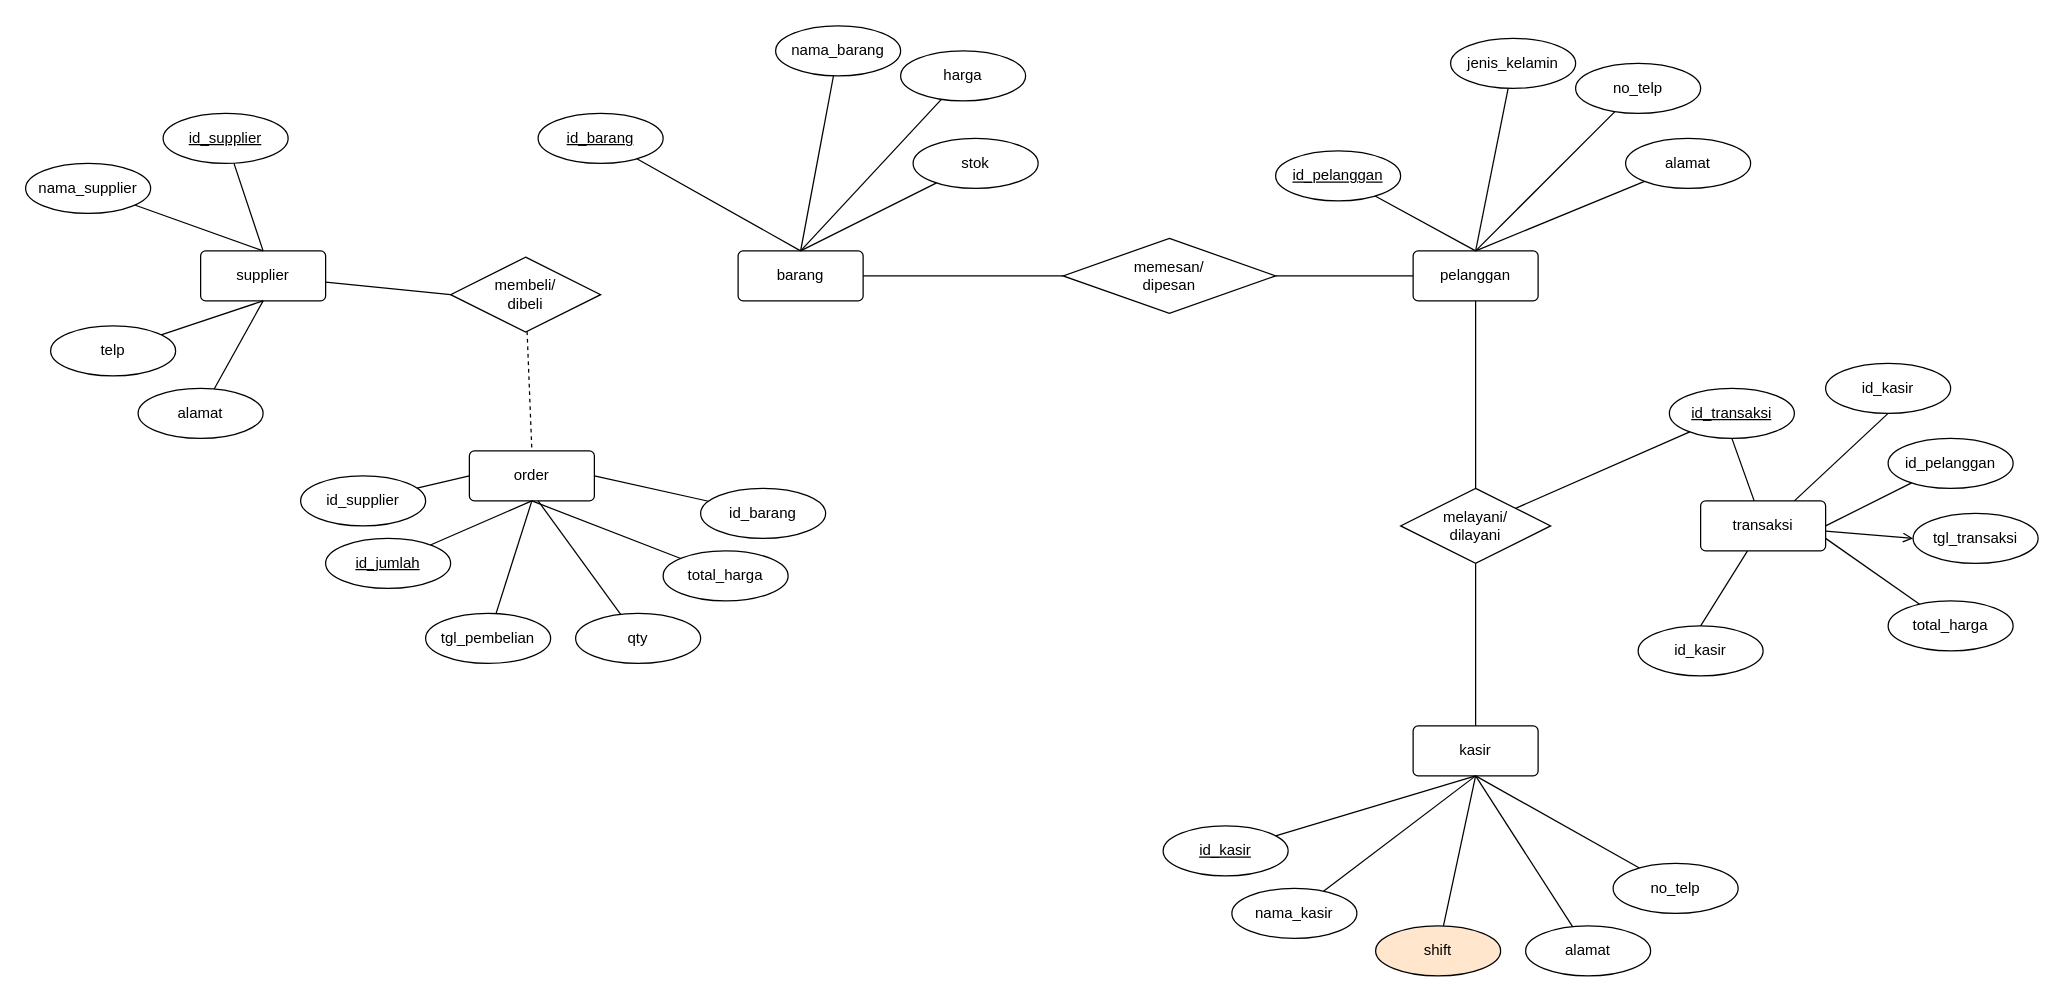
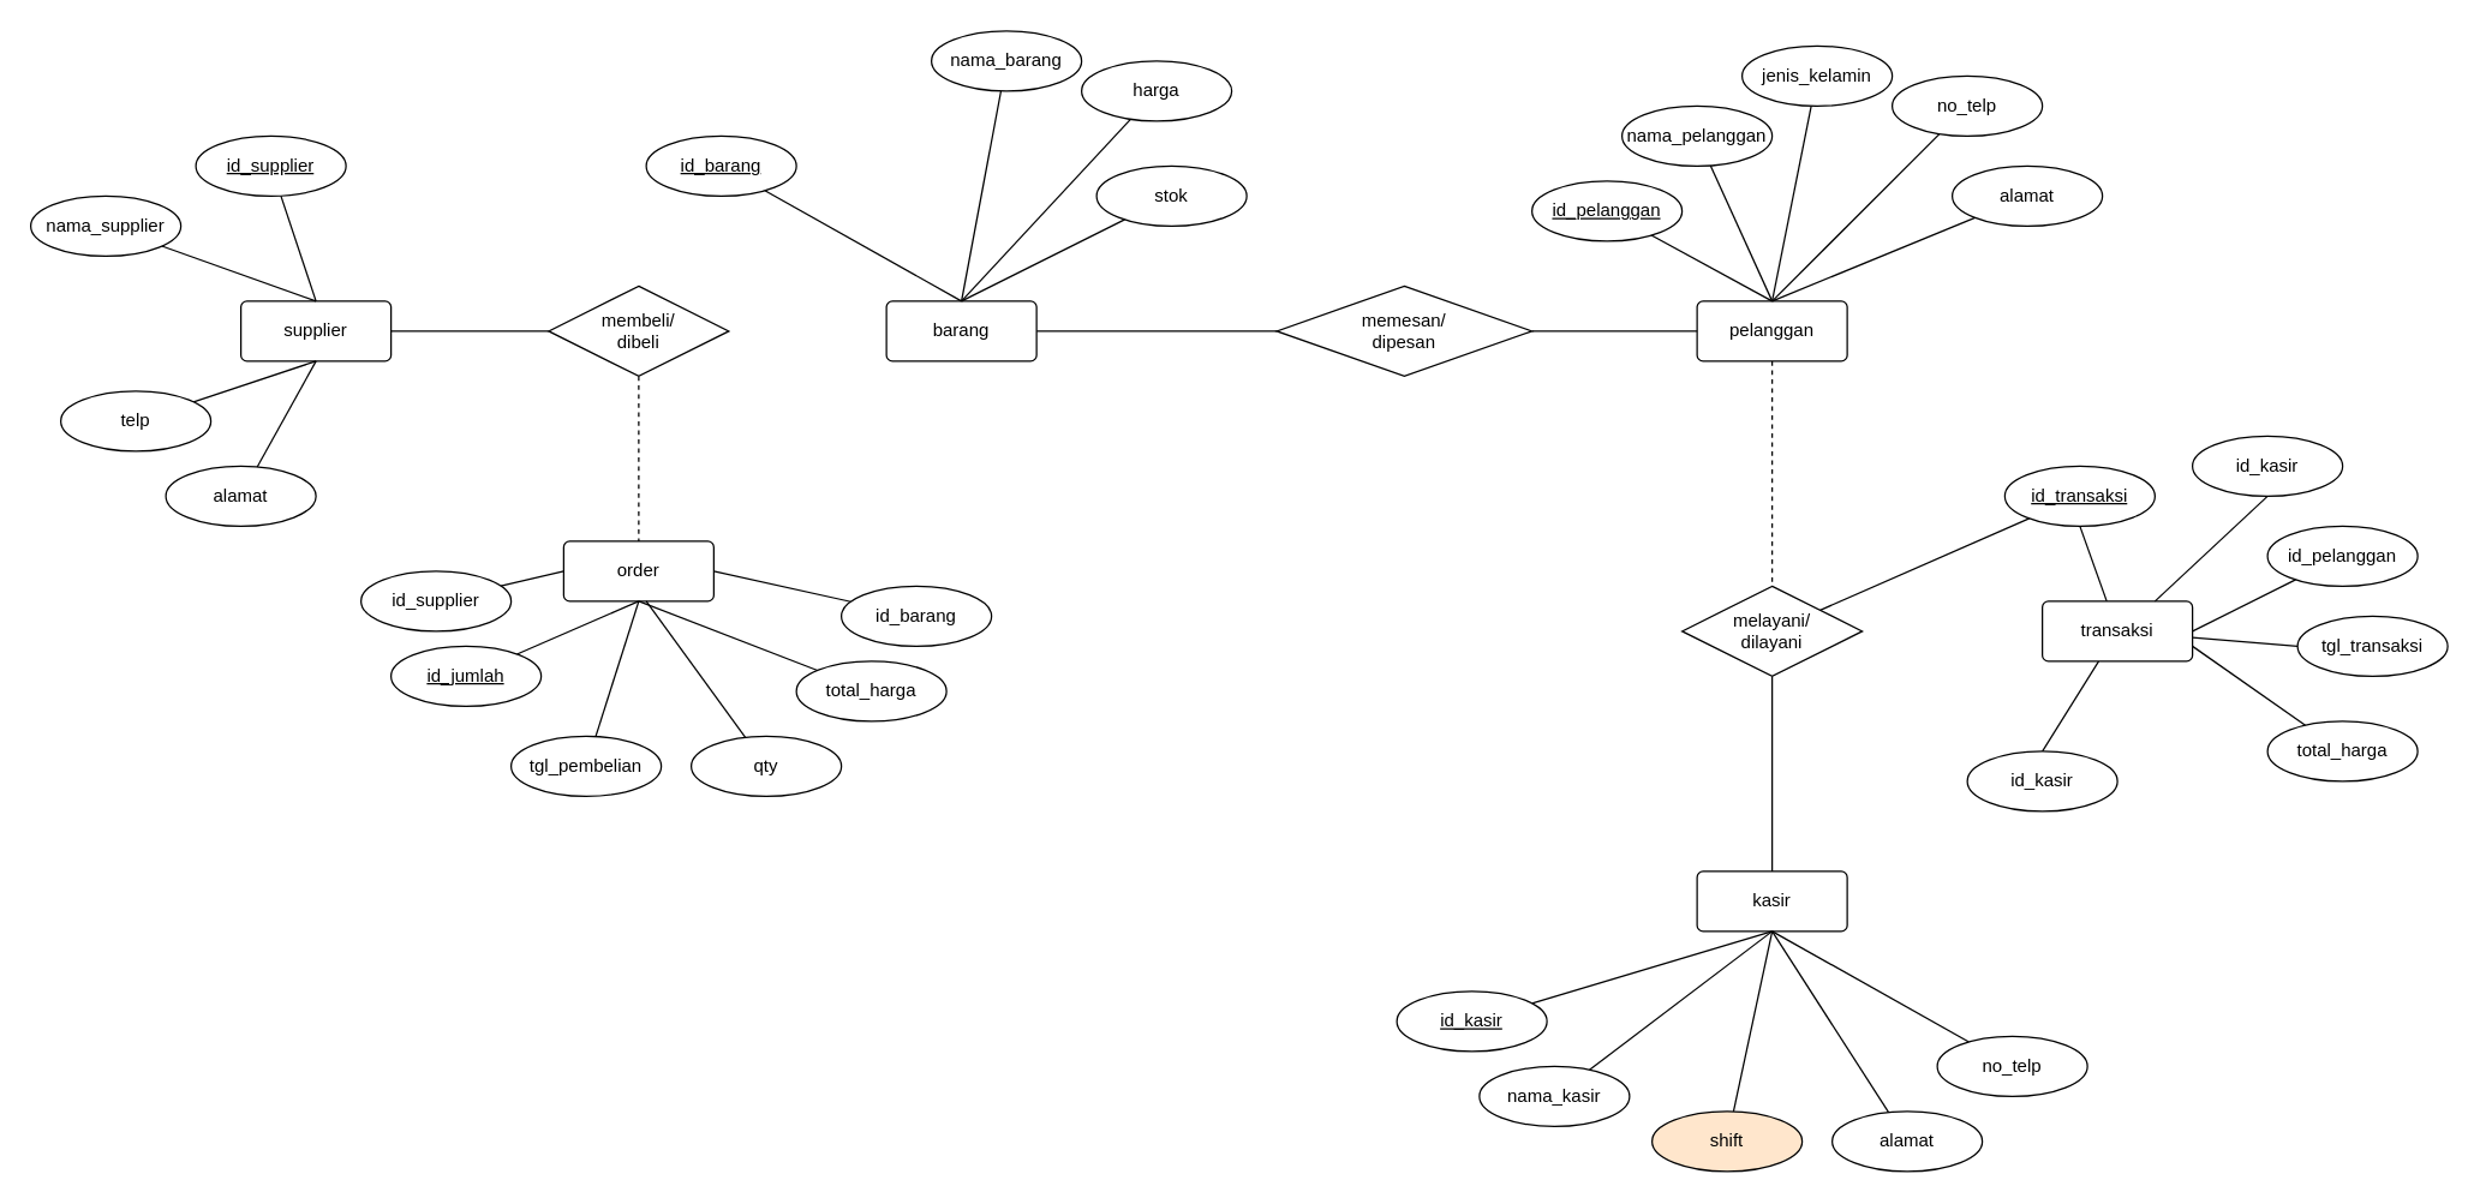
  <mxCell id="0" />
  <mxCell id="1" parent="0" />
  <mxCell id="2" style="edgeStyle=none;html=1;entryX=0;entryY=0.5;entryDx=0;entryDy=0;endArrow=none;endFill=0;" edge="1" parent="1" source="3" target="13"><mxGeometry relative="1" as="geometry" /></mxCell>
  <mxCell id="3" value="supplier" style="rounded=1;arcSize=10;whiteSpace=wrap;html=1;align=center;" parent="1" vertex="1"><mxGeometry x="160" y="200" width="100" height="40" as="geometry" /></mxCell>
  <mxCell id="4" style="edgeStyle=none;html=1;entryX=0.5;entryY=0;entryDx=0;entryDy=0;endArrow=none;endFill=0;" edge="1" parent="1" source="5" target="3"><mxGeometry relative="1" as="geometry" /></mxCell>
  <mxCell id="5" value="id_supplier" style="ellipse;whiteSpace=wrap;html=1;align=center;fontStyle=4;" vertex="1" parent="1"><mxGeometry x="130" y="90" width="100" height="40" as="geometry" /></mxCell>
  <mxCell id="6" style="edgeStyle=none;html=1;entryX=0.5;entryY=0;entryDx=0;entryDy=0;endArrow=none;endFill=0;" edge="1" parent="1" source="7" target="3"><mxGeometry relative="1" as="geometry" /></mxCell>
  <mxCell id="7" value="nama_supplier" style="ellipse;whiteSpace=wrap;html=1;align=center;" vertex="1" parent="1"><mxGeometry x="20" y="130" width="100" height="40" as="geometry" /></mxCell>
  <mxCell id="8" style="edgeStyle=none;html=1;endArrow=none;endFill=0;" edge="1" parent="1" source="9"><mxGeometry relative="1" as="geometry"><mxPoint x="210" y="240" as="targetPoint" /></mxGeometry></mxCell>
  <mxCell id="9" value="telp" style="ellipse;whiteSpace=wrap;html=1;align=center;" vertex="1" parent="1"><mxGeometry x="40" y="260" width="100" height="40" as="geometry" /></mxCell>
  <mxCell id="10" style="edgeStyle=none;html=1;entryX=0.5;entryY=1;entryDx=0;entryDy=0;endArrow=none;endFill=0;" edge="1" parent="1" source="11" target="3"><mxGeometry relative="1" as="geometry" /></mxCell>
  <mxCell id="11" value="alamat" style="ellipse;whiteSpace=wrap;html=1;align=center;" vertex="1" parent="1"><mxGeometry x="110" y="310" width="100" height="40" as="geometry" /></mxCell>
  <mxCell id="12" style="edgeStyle=none;html=1;entryX=0.5;entryY=0;entryDx=0;entryDy=0;endArrow=none;endFill=0;dashed=1;" edge="1" parent="1" source="13" target="24"><mxGeometry relative="1" as="geometry" /></mxCell>
- <mxCell id="13" value="membeli/&lt;br&gt;dibeli" style="shape=rhombus;perimeter=rhombusPerimeter;whiteSpace=wrap;html=1;align=center;" vertex="1" parent="1"><mxGeometry x="360" y="205" width="120" height="60" as="geometry" /></mxCell>
+ <mxCell id="13" value="membeli/&lt;br&gt;dibeli" style="shape=rhombus;perimeter=rhombusPerimeter;whiteSpace=wrap;html=1;align=center;" vertex="1" parent="1"><mxGeometry x="365" y="190" width="120" height="60" as="geometry" /></mxCell>
  <mxCell id="14" style="edgeStyle=none;html=1;entryX=0;entryY=0.5;entryDx=0;entryDy=0;endArrow=none;endFill=0;" edge="1" parent="1" source="15" target="36"><mxGeometry relative="1" as="geometry" /></mxCell>
  <mxCell id="15" value="barang" style="rounded=1;arcSize=10;whiteSpace=wrap;html=1;align=center;" vertex="1" parent="1"><mxGeometry x="590" y="200" width="100" height="40" as="geometry" /></mxCell>
  <mxCell id="16" style="edgeStyle=none;html=1;entryX=0.5;entryY=0;entryDx=0;entryDy=0;endArrow=none;endFill=0;" edge="1" parent="1" source="17" target="15"><mxGeometry relative="1" as="geometry" /></mxCell>
  <mxCell id="17" value="id_barang" style="ellipse;whiteSpace=wrap;html=1;align=center;fontStyle=4;" vertex="1" parent="1"><mxGeometry x="430" y="90" width="100" height="40" as="geometry" /></mxCell>
  <mxCell id="18" style="edgeStyle=none;html=1;endArrow=none;endFill=0;" edge="1" parent="1" source="19"><mxGeometry relative="1" as="geometry"><mxPoint x="640" y="200" as="targetPoint" /></mxGeometry></mxCell>
  <mxCell id="19" value="nama_barang" style="ellipse;whiteSpace=wrap;html=1;align=center;" vertex="1" parent="1"><mxGeometry x="620" y="20" width="100" height="40" as="geometry" /></mxCell>
  <mxCell id="20" style="edgeStyle=none;html=1;endArrow=none;endFill=0;" edge="1" parent="1" source="21"><mxGeometry relative="1" as="geometry"><mxPoint x="640" y="200" as="targetPoint" /></mxGeometry></mxCell>
  <mxCell id="21" value="harga" style="ellipse;whiteSpace=wrap;html=1;align=center;" vertex="1" parent="1"><mxGeometry x="720" y="40" width="100" height="40" as="geometry" /></mxCell>
  <mxCell id="22" style="edgeStyle=none;html=1;endArrow=none;endFill=0;" edge="1" parent="1" source="23"><mxGeometry relative="1" as="geometry"><mxPoint x="640" y="200" as="targetPoint" /></mxGeometry></mxCell>
  <mxCell id="23" value="stok" style="ellipse;whiteSpace=wrap;html=1;align=center;" vertex="1" parent="1"><mxGeometry x="730" y="110" width="100" height="40" as="geometry" /></mxCell>
  <mxCell id="24" value="order" style="rounded=1;arcSize=10;whiteSpace=wrap;html=1;align=center;" vertex="1" parent="1"><mxGeometry x="375" y="360" width="100" height="40" as="geometry" /></mxCell>
  <mxCell id="25" style="edgeStyle=none;html=1;entryX=0.5;entryY=1;entryDx=0;entryDy=0;endArrow=none;endFill=0;" edge="1" parent="1" source="26" target="24"><mxGeometry relative="1" as="geometry" /></mxCell>
  <mxCell id="26" value="id_jumlah" style="ellipse;whiteSpace=wrap;html=1;align=center;fontStyle=4;" vertex="1" parent="1"><mxGeometry x="260" y="430" width="100" height="40" as="geometry" /></mxCell>
  <mxCell id="27" style="edgeStyle=none;html=1;entryX=0.5;entryY=1;entryDx=0;entryDy=0;endArrow=none;endFill=0;" edge="1" parent="1" source="28" target="24"><mxGeometry relative="1" as="geometry" /></mxCell>
  <mxCell id="28" value="tgl_pembelian" style="ellipse;whiteSpace=wrap;html=1;align=center;" vertex="1" parent="1"><mxGeometry x="340" y="490" width="100" height="40" as="geometry" /></mxCell>
  <mxCell id="29" style="edgeStyle=none;html=1;endArrow=none;endFill=0;" edge="1" parent="1" source="30"><mxGeometry relative="1" as="geometry"><mxPoint x="430" y="400" as="targetPoint" /></mxGeometry></mxCell>
  <mxCell id="30" value="qty" style="ellipse;whiteSpace=wrap;html=1;align=center;" vertex="1" parent="1"><mxGeometry x="460" y="490" width="100" height="40" as="geometry" /></mxCell>
  <mxCell id="31" style="edgeStyle=none;html=1;entryX=0.5;entryY=1;entryDx=0;entryDy=0;endArrow=none;endFill=0;" edge="1" parent="1" source="32" target="24"><mxGeometry relative="1" as="geometry" /></mxCell>
  <mxCell id="32" value="total_harga" style="ellipse;whiteSpace=wrap;html=1;align=center;" vertex="1" parent="1"><mxGeometry x="530" y="440" width="100" height="40" as="geometry" /></mxCell>
- <mxCell id="33" style="edgeStyle=none;html=1;entryX=0.5;entryY=0;entryDx=0;entryDy=0;endArrow=none;endFill=0;" edge="1" parent="1" source="34" target="39"><mxGeometry relative="1" as="geometry" /></mxCell>
+ <mxCell id="33" style="edgeStyle=none;html=1;entryX=0.5;entryY=0;entryDx=0;entryDy=0;endArrow=none;endFill=0;dashed=1;" edge="1" parent="1" source="34" target="39"><mxGeometry relative="1" as="geometry" /></mxCell>
  <mxCell id="34" value="pelanggan" style="rounded=1;arcSize=10;whiteSpace=wrap;html=1;align=center;" vertex="1" parent="1"><mxGeometry x="1130" y="200" width="100" height="40" as="geometry" /></mxCell>
  <mxCell id="35" style="edgeStyle=none;html=1;entryX=0;entryY=0.5;entryDx=0;entryDy=0;endArrow=none;endFill=0;" edge="1" parent="1" source="36" target="34"><mxGeometry relative="1" as="geometry" /></mxCell>
  <mxCell id="36" value="memesan/&lt;br&gt;dipesan" style="shape=rhombus;perimeter=rhombusPerimeter;whiteSpace=wrap;html=1;align=center;" vertex="1" parent="1"><mxGeometry x="850" y="190" width="170" height="60" as="geometry" /></mxCell>
  <mxCell id="37" style="edgeStyle=none;html=1;entryX=0.5;entryY=0;entryDx=0;entryDy=0;endArrow=none;endFill=0;" edge="1" parent="1" source="39" target="40"><mxGeometry relative="1" as="geometry" /></mxCell>
  <mxCell id="38" style="edgeStyle=none;html=1;endArrow=none;endFill=0;" edge="1" parent="1" source="39" target="45"><mxGeometry relative="1" as="geometry" /></mxCell>
  <mxCell id="39" value="melayani/&lt;br&gt;dilayani" style="shape=rhombus;perimeter=rhombusPerimeter;whiteSpace=wrap;html=1;align=center;" vertex="1" parent="1"><mxGeometry x="1120" y="390" width="120" height="60" as="geometry" /></mxCell>
  <mxCell id="40" value="kasir" style="rounded=1;arcSize=10;whiteSpace=wrap;html=1;align=center;" vertex="1" parent="1"><mxGeometry x="1130" y="580" width="100" height="40" as="geometry" /></mxCell>
  <mxCell id="41" style="edgeStyle=none;html=1;entryX=0.5;entryY=1;entryDx=0;entryDy=0;endArrow=none;endFill=0;" edge="1" parent="1" source="44" target="45"><mxGeometry relative="1" as="geometry" /></mxCell>
- <mxCell id="42" style="edgeStyle=none;html=1;entryX=0;entryY=0.5;entryDx=0;entryDy=0;endArrow=open;endFill=0;" edge="1" parent="1" source="44" target="46"><mxGeometry relative="1" as="geometry" /></mxCell>
+ <mxCell id="42" style="edgeStyle=none;html=1;entryX=0;entryY=0.5;entryDx=0;entryDy=0;endArrow=none;endFill=0;" edge="1" parent="1" source="44" target="46"><mxGeometry relative="1" as="geometry" /></mxCell>
  <mxCell id="43" style="edgeStyle=none;html=1;entryX=0.5;entryY=0;entryDx=0;entryDy=0;endArrow=none;endFill=0;" edge="1" parent="1" source="44" target="77"><mxGeometry relative="1" as="geometry" /></mxCell>
  <mxCell id="44" value="transaksi" style="rounded=1;arcSize=10;whiteSpace=wrap;html=1;align=center;" vertex="1" parent="1"><mxGeometry x="1360" y="400" width="100" height="40" as="geometry" /></mxCell>
  <mxCell id="45" value="id_transaksi" style="ellipse;whiteSpace=wrap;html=1;align=center;fontStyle=4;" vertex="1" parent="1"><mxGeometry x="1335" y="310" width="100" height="40" as="geometry" /></mxCell>
  <mxCell id="46" value="tgl_transaksi" style="ellipse;whiteSpace=wrap;html=1;align=center;" vertex="1" parent="1"><mxGeometry x="1530" y="410" width="100" height="40" as="geometry" /></mxCell>
  <mxCell id="47" style="edgeStyle=none;html=1;entryX=1;entryY=0.5;entryDx=0;entryDy=0;endArrow=none;endFill=0;" edge="1" parent="1" source="48" target="44"><mxGeometry relative="1" as="geometry" /></mxCell>
  <mxCell id="48" value="id_pelanggan" style="ellipse;whiteSpace=wrap;html=1;align=center;" vertex="1" parent="1"><mxGeometry x="1510" y="350" width="100" height="40" as="geometry" /></mxCell>
  <mxCell id="49" style="edgeStyle=none;html=1;entryX=1;entryY=0.75;entryDx=0;entryDy=0;endArrow=none;endFill=0;" edge="1" parent="1" source="50" target="44"><mxGeometry relative="1" as="geometry" /></mxCell>
  <mxCell id="50" value="total_harga" style="ellipse;whiteSpace=wrap;html=1;align=center;" vertex="1" parent="1"><mxGeometry x="1510" y="480" width="100" height="40" as="geometry" /></mxCell>
  <mxCell id="51" style="edgeStyle=none;html=1;exitX=0.5;exitY=1;exitDx=0;exitDy=0;entryX=0.75;entryY=0;entryDx=0;entryDy=0;endArrow=none;endFill=0;" edge="1" parent="1" source="52" target="44"><mxGeometry relative="1" as="geometry" /></mxCell>
  <mxCell id="52" value="id_kasir" style="ellipse;whiteSpace=wrap;html=1;align=center;" vertex="1" parent="1"><mxGeometry x="1460" y="290" width="100" height="40" as="geometry" /></mxCell>
  <mxCell id="53" style="edgeStyle=none;html=1;entryX=0;entryY=0.5;entryDx=0;entryDy=0;endArrow=none;endFill=0;" edge="1" parent="1" source="54" target="24"><mxGeometry relative="1" as="geometry" /></mxCell>
  <mxCell id="54" value="id_supplier" style="ellipse;whiteSpace=wrap;html=1;align=center;" vertex="1" parent="1"><mxGeometry x="240" y="380" width="100" height="40" as="geometry" /></mxCell>
  <mxCell id="55" style="edgeStyle=none;html=1;entryX=1;entryY=0.5;entryDx=0;entryDy=0;endArrow=none;endFill=0;" edge="1" parent="1" source="56" target="24"><mxGeometry relative="1" as="geometry" /></mxCell>
  <mxCell id="56" value="id_barang" style="ellipse;whiteSpace=wrap;html=1;align=center;" vertex="1" parent="1"><mxGeometry x="560" y="390" width="100" height="40" as="geometry" /></mxCell>
  <mxCell id="57" style="edgeStyle=none;html=1;entryX=0.5;entryY=0;entryDx=0;entryDy=0;endArrow=none;endFill=0;" edge="1" parent="1" source="58" target="34"><mxGeometry relative="1" as="geometry" /></mxCell>
  <mxCell id="58" value="id_pelanggan" style="ellipse;whiteSpace=wrap;html=1;align=center;fontStyle=4;" vertex="1" parent="1"><mxGeometry x="1020" y="120" width="100" height="40" as="geometry" /></mxCell>
+ <mxCell id="59" style="edgeStyle=none;html=1;entryX=0.5;entryY=0;entryDx=0;entryDy=0;endArrow=none;endFill=0;" edge="1" parent="1" source="60" target="34"><mxGeometry relative="1" as="geometry" /></mxCell>
+ <mxCell id="60" value="nama_pelanggan" style="ellipse;whiteSpace=wrap;html=1;align=center;" vertex="1" parent="1"><mxGeometry x="1080" y="70" width="100" height="40" as="geometry" /></mxCell>
  <mxCell id="61" style="edgeStyle=none;html=1;endArrow=none;endFill=0;" edge="1" parent="1" source="62"><mxGeometry relative="1" as="geometry"><mxPoint x="1180" y="200" as="targetPoint" /></mxGeometry></mxCell>
  <mxCell id="62" value="jenis_kelamin" style="ellipse;whiteSpace=wrap;html=1;align=center;" vertex="1" parent="1"><mxGeometry x="1160" y="30" width="100" height="40" as="geometry" /></mxCell>
  <mxCell id="63" style="edgeStyle=none;html=1;entryX=0.5;entryY=0;entryDx=0;entryDy=0;endArrow=none;endFill=0;" edge="1" parent="1" source="64" target="34"><mxGeometry relative="1" as="geometry" /></mxCell>
  <mxCell id="64" value="no_telp" style="ellipse;whiteSpace=wrap;html=1;align=center;" vertex="1" parent="1"><mxGeometry x="1260" y="50" width="100" height="40" as="geometry" /></mxCell>
  <mxCell id="65" style="edgeStyle=none;html=1;entryX=0.5;entryY=0;entryDx=0;entryDy=0;endArrow=none;endFill=0;" edge="1" parent="1" source="66" target="34"><mxGeometry relative="1" as="geometry" /></mxCell>
  <mxCell id="66" value="alamat" style="ellipse;whiteSpace=wrap;html=1;align=center;" vertex="1" parent="1"><mxGeometry x="1300" y="110" width="100" height="40" as="geometry" /></mxCell>
  <mxCell id="67" style="edgeStyle=none;html=1;entryX=0.5;entryY=1;entryDx=0;entryDy=0;endArrow=none;endFill=0;" edge="1" parent="1" source="68" target="40"><mxGeometry relative="1" as="geometry" /></mxCell>
  <mxCell id="68" value="id_kasir" style="ellipse;whiteSpace=wrap;html=1;align=center;fontStyle=4;" vertex="1" parent="1"><mxGeometry x="930" y="660" width="100" height="40" as="geometry" /></mxCell>
  <mxCell id="69" style="edgeStyle=none;html=1;endArrow=none;endFill=0;" edge="1" parent="1" source="70"><mxGeometry relative="1" as="geometry"><mxPoint x="1180" y="620" as="targetPoint" /></mxGeometry></mxCell>
  <mxCell id="70" value="nama_kasir" style="ellipse;whiteSpace=wrap;html=1;align=center;" vertex="1" parent="1"><mxGeometry x="985" y="710" width="100" height="40" as="geometry" /></mxCell>
  <mxCell id="71" style="edgeStyle=none;html=1;endArrow=none;endFill=0;" edge="1" parent="1" source="72"><mxGeometry relative="1" as="geometry"><mxPoint x="1180" y="620" as="targetPoint" /></mxGeometry></mxCell>
  <mxCell id="72" value="shift" style="ellipse;whiteSpace=wrap;html=1;align=center;fillColor=#ffe6cc;" vertex="1" parent="1"><mxGeometry x="1100" y="740" width="100" height="40" as="geometry" /></mxCell>
  <mxCell id="73" style="edgeStyle=none;html=1;endArrow=none;endFill=0;" edge="1" parent="1" source="74"><mxGeometry relative="1" as="geometry"><mxPoint x="1180" y="620" as="targetPoint" /></mxGeometry></mxCell>
  <mxCell id="74" value="alamat" style="ellipse;whiteSpace=wrap;html=1;align=center;" vertex="1" parent="1"><mxGeometry x="1220" y="740" width="100" height="40" as="geometry" /></mxCell>
  <mxCell id="75" style="edgeStyle=none;html=1;entryX=0.5;entryY=1;entryDx=0;entryDy=0;endArrow=none;endFill=0;" edge="1" parent="1" source="76" target="40"><mxGeometry relative="1" as="geometry" /></mxCell>
  <mxCell id="76" value="no_telp" style="ellipse;whiteSpace=wrap;html=1;align=center;" vertex="1" parent="1"><mxGeometry x="1290" y="690" width="100" height="40" as="geometry" /></mxCell>
  <mxCell id="77" value="id_kasir" style="ellipse;whiteSpace=wrap;html=1;align=center;" vertex="1" parent="1"><mxGeometry x="1310" y="500" width="100" height="40" as="geometry" /></mxCell>
